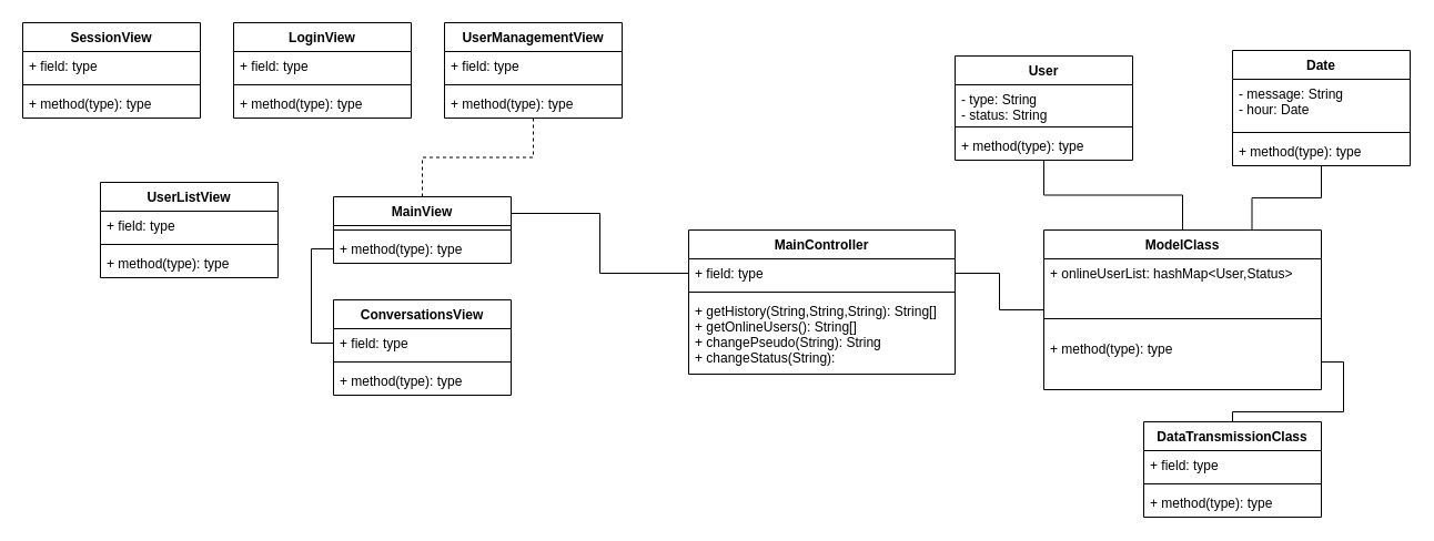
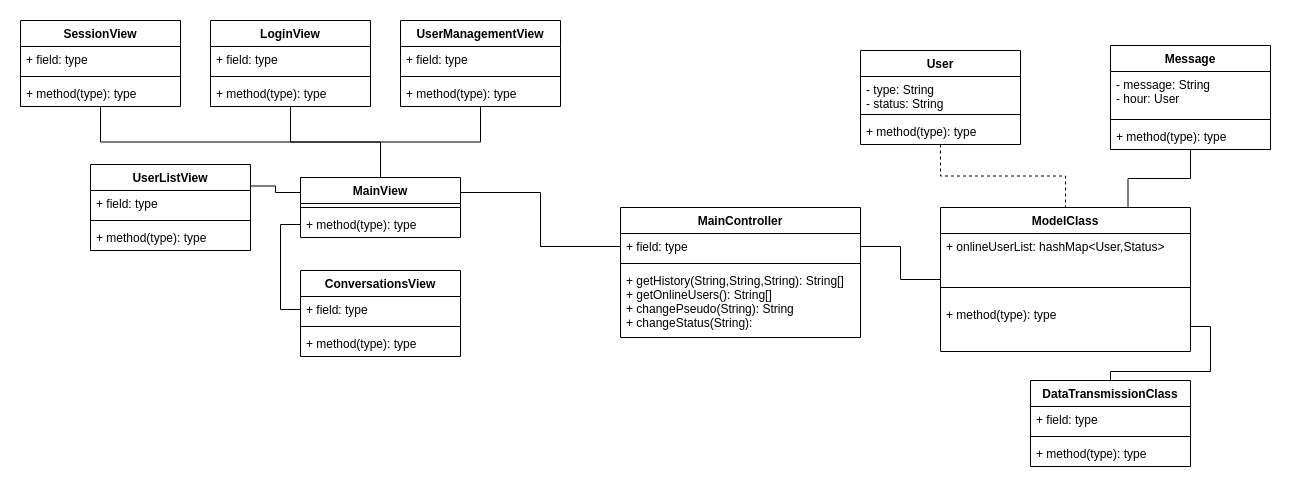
  <mxCell id="0" />
  <mxCell id="1" parent="0" />
  <mxCell id="2" value="MainController" style="swimlane;fontStyle=1;align=center;verticalAlign=top;childLayout=stackLayout;horizontal=1;startSize=26;horizontalStack=0;resizeParent=1;resizeParentMax=0;resizeLast=0;collapsible=1;marginBottom=0;" vertex="1" parent="1"><mxGeometry x="620" y="207" width="240" height="130" as="geometry" /></mxCell>
  <mxCell id="3" value="+ field: type" style="text;strokeColor=none;fillColor=none;align=left;verticalAlign=top;spacingLeft=4;spacingRight=4;overflow=hidden;rotatable=0;points=[[0,0.5],[1,0.5]];portConstraint=eastwest;" vertex="1" parent="2"><mxGeometry y="26" width="240" height="26" as="geometry" /></mxCell>
  <mxCell id="4" value="" style="line;strokeWidth=1;fillColor=none;align=left;verticalAlign=middle;spacingTop=-1;spacingLeft=3;spacingRight=3;rotatable=0;labelPosition=right;points=[];portConstraint=eastwest;" vertex="1" parent="2"><mxGeometry y="52" width="240" height="8" as="geometry" /></mxCell>
  <mxCell id="5" value="+ getHistory(String,String,String): String[]&#10;+ getOnlineUsers(): String[]&#10;+ changePseudo(String): String&#10;+ changeStatus(String):" style="text;strokeColor=none;fillColor=none;align=left;verticalAlign=top;spacingLeft=4;spacingRight=4;overflow=hidden;rotatable=0;points=[[0,0.5],[1,0.5]];portConstraint=eastwest;" vertex="1" parent="2"><mxGeometry y="60" width="240" height="70" as="geometry" /></mxCell>
- <mxCell id="7" style="edgeStyle=orthogonalEdgeStyle;rounded=0;orthogonalLoop=1;jettySize=auto;html=1;exitX=0.5;exitY=0;exitDx=0;exitDy=0;endArrow=none;endFill=0;dashed=1;" edge="1" parent="1" source="10" target="27"><mxGeometry relative="1" as="geometry" /></mxCell>
+ <mxCell id="6" style="edgeStyle=orthogonalEdgeStyle;rounded=0;orthogonalLoop=1;jettySize=auto;html=1;exitX=0.5;exitY=0;exitDx=0;exitDy=0;endArrow=none;endFill=0;" edge="1" parent="1" source="10" target="21"><mxGeometry relative="1" as="geometry" /></mxCell>
+ <mxCell id="7" style="edgeStyle=orthogonalEdgeStyle;rounded=0;orthogonalLoop=1;jettySize=auto;html=1;exitX=0.5;exitY=0;exitDx=0;exitDy=0;endArrow=none;endFill=0;" edge="1" parent="1" source="10" target="27"><mxGeometry relative="1" as="geometry" /></mxCell>
+ <mxCell id="8" style="edgeStyle=orthogonalEdgeStyle;rounded=0;orthogonalLoop=1;jettySize=auto;html=1;exitX=0.5;exitY=0;exitDx=0;exitDy=0;endArrow=none;endFill=0;" edge="1" parent="1" source="10" target="31"><mxGeometry relative="1" as="geometry" /></mxCell>
+ <mxCell id="9" style="edgeStyle=orthogonalEdgeStyle;rounded=0;orthogonalLoop=1;jettySize=auto;html=1;exitX=0;exitY=0.25;exitDx=0;exitDy=0;entryX=1;entryY=0.25;entryDx=0;entryDy=0;endArrow=none;endFill=0;" edge="1" parent="1" source="10" target="35"><mxGeometry relative="1" as="geometry" /></mxCell>
  <mxCell id="10" value="MainView" style="swimlane;fontStyle=1;align=center;verticalAlign=top;childLayout=stackLayout;horizontal=1;startSize=26;horizontalStack=0;resizeParent=1;resizeParentMax=0;resizeLast=0;collapsible=1;marginBottom=0;" vertex="1" parent="1"><mxGeometry x="300" y="177" width="160" height="60" as="geometry" /></mxCell>
  <mxCell id="11" value="" style="line;strokeWidth=1;fillColor=none;align=left;verticalAlign=middle;spacingTop=-1;spacingLeft=3;spacingRight=3;rotatable=0;labelPosition=right;points=[];portConstraint=eastwest;" vertex="1" parent="10"><mxGeometry y="26" width="160" height="8" as="geometry" /></mxCell>
  <mxCell id="12" value="+ method(type): type" style="text;strokeColor=none;fillColor=none;align=left;verticalAlign=top;spacingLeft=4;spacingRight=4;overflow=hidden;rotatable=0;points=[[0,0.5],[1,0.5]];portConstraint=eastwest;" vertex="1" parent="10"><mxGeometry y="34" width="160" height="26" as="geometry" /></mxCell>
  <mxCell id="13" value="DataTransmissionClass" style="swimlane;fontStyle=1;align=center;verticalAlign=top;childLayout=stackLayout;horizontal=1;startSize=26;horizontalStack=0;resizeParent=1;resizeParentMax=0;resizeLast=0;collapsible=1;marginBottom=0;" vertex="1" parent="1"><mxGeometry x="1030" y="380" width="160" height="86" as="geometry" /></mxCell>
  <mxCell id="14" value="+ field: type" style="text;strokeColor=none;fillColor=none;align=left;verticalAlign=top;spacingLeft=4;spacingRight=4;overflow=hidden;rotatable=0;points=[[0,0.5],[1,0.5]];portConstraint=eastwest;" vertex="1" parent="13"><mxGeometry y="26" width="160" height="26" as="geometry" /></mxCell>
  <mxCell id="15" value="" style="line;strokeWidth=1;fillColor=none;align=left;verticalAlign=middle;spacingTop=-1;spacingLeft=3;spacingRight=3;rotatable=0;labelPosition=right;points=[];portConstraint=eastwest;" vertex="1" parent="13"><mxGeometry y="52" width="160" height="8" as="geometry" /></mxCell>
  <mxCell id="16" value="+ method(type): type" style="text;strokeColor=none;fillColor=none;align=left;verticalAlign=top;spacingLeft=4;spacingRight=4;overflow=hidden;rotatable=0;points=[[0,0.5],[1,0.5]];portConstraint=eastwest;" vertex="1" parent="13"><mxGeometry y="60" width="160" height="26" as="geometry" /></mxCell>
  <mxCell id="17" value="ModelClass" style="swimlane;fontStyle=1;align=center;verticalAlign=top;childLayout=stackLayout;horizontal=1;startSize=26;horizontalStack=0;resizeParent=1;resizeParentMax=0;resizeLast=0;collapsible=1;marginBottom=0;" vertex="1" parent="1"><mxGeometry x="940" y="207" width="250" height="144" as="geometry" /></mxCell>
  <mxCell id="18" value="+ onlineUserList: hashMap&lt;User,Status&gt;" style="text;strokeColor=none;fillColor=none;align=left;verticalAlign=top;spacingLeft=4;spacingRight=4;overflow=hidden;rotatable=0;points=[[0,0.5],[1,0.5]];portConstraint=eastwest;" vertex="1" parent="17"><mxGeometry y="26" width="250" height="40" as="geometry" /></mxCell>
  <mxCell id="19" value="" style="line;strokeWidth=1;fillColor=none;align=left;verticalAlign=middle;spacingTop=-1;spacingLeft=3;spacingRight=3;rotatable=0;labelPosition=right;points=[];portConstraint=eastwest;" vertex="1" parent="17"><mxGeometry y="66" width="250" height="28" as="geometry" /></mxCell>
  <mxCell id="20" value="+ method(type): type" style="text;strokeColor=none;fillColor=none;align=left;verticalAlign=top;spacingLeft=4;spacingRight=4;overflow=hidden;rotatable=0;points=[[0,0.5],[1,0.5]];portConstraint=eastwest;" vertex="1" parent="17"><mxGeometry y="94" width="250" height="50" as="geometry" /></mxCell>
  <mxCell id="21" value="LoginView" style="swimlane;fontStyle=1;align=center;verticalAlign=top;childLayout=stackLayout;horizontal=1;startSize=26;horizontalStack=0;resizeParent=1;resizeParentMax=0;resizeLast=0;collapsible=1;marginBottom=0;" vertex="1" parent="1"><mxGeometry x="210" y="20" width="160" height="86" as="geometry" /></mxCell>
  <mxCell id="22" value="+ field: type" style="text;strokeColor=none;fillColor=none;align=left;verticalAlign=top;spacingLeft=4;spacingRight=4;overflow=hidden;rotatable=0;points=[[0,0.5],[1,0.5]];portConstraint=eastwest;" vertex="1" parent="21"><mxGeometry y="26" width="160" height="26" as="geometry" /></mxCell>
  <mxCell id="23" value="" style="line;strokeWidth=1;fillColor=none;align=left;verticalAlign=middle;spacingTop=-1;spacingLeft=3;spacingRight=3;rotatable=0;labelPosition=right;points=[];portConstraint=eastwest;" vertex="1" parent="21"><mxGeometry y="52" width="160" height="8" as="geometry" /></mxCell>
  <mxCell id="24" value="+ method(type): type" style="text;strokeColor=none;fillColor=none;align=left;verticalAlign=top;spacingLeft=4;spacingRight=4;overflow=hidden;rotatable=0;points=[[0,0.5],[1,0.5]];portConstraint=eastwest;" vertex="1" parent="21"><mxGeometry y="60" width="160" height="26" as="geometry" /></mxCell>
  <mxCell id="25" style="edgeStyle=orthogonalEdgeStyle;rounded=0;orthogonalLoop=1;jettySize=auto;html=1;exitX=0;exitY=0.5;exitDx=0;exitDy=0;entryX=1;entryY=0.25;entryDx=0;entryDy=0;endArrow=none;endFill=0;" edge="1" parent="1" source="3" target="10"><mxGeometry relative="1" as="geometry" /></mxCell>
  <mxCell id="26" style="edgeStyle=orthogonalEdgeStyle;rounded=0;orthogonalLoop=1;jettySize=auto;html=1;exitX=1;exitY=0.5;exitDx=0;exitDy=0;endArrow=none;endFill=0;" edge="1" parent="1" source="3" target="17"><mxGeometry relative="1" as="geometry" /></mxCell>
  <mxCell id="27" value="UserManagementView" style="swimlane;fontStyle=1;align=center;verticalAlign=top;childLayout=stackLayout;horizontal=1;startSize=26;horizontalStack=0;resizeParent=1;resizeParentMax=0;resizeLast=0;collapsible=1;marginBottom=0;" vertex="1" parent="1"><mxGeometry x="400" y="20" width="160" height="86" as="geometry" /></mxCell>
  <mxCell id="28" value="+ field: type" style="text;strokeColor=none;fillColor=none;align=left;verticalAlign=top;spacingLeft=4;spacingRight=4;overflow=hidden;rotatable=0;points=[[0,0.5],[1,0.5]];portConstraint=eastwest;" vertex="1" parent="27"><mxGeometry y="26" width="160" height="26" as="geometry" /></mxCell>
  <mxCell id="29" value="" style="line;strokeWidth=1;fillColor=none;align=left;verticalAlign=middle;spacingTop=-1;spacingLeft=3;spacingRight=3;rotatable=0;labelPosition=right;points=[];portConstraint=eastwest;" vertex="1" parent="27"><mxGeometry y="52" width="160" height="8" as="geometry" /></mxCell>
  <mxCell id="30" value="+ method(type): type" style="text;strokeColor=none;fillColor=none;align=left;verticalAlign=top;spacingLeft=4;spacingRight=4;overflow=hidden;rotatable=0;points=[[0,0.5],[1,0.5]];portConstraint=eastwest;" vertex="1" parent="27"><mxGeometry y="60" width="160" height="26" as="geometry" /></mxCell>
  <mxCell id="31" value="SessionView" style="swimlane;fontStyle=1;align=center;verticalAlign=top;childLayout=stackLayout;horizontal=1;startSize=26;horizontalStack=0;resizeParent=1;resizeParentMax=0;resizeLast=0;collapsible=1;marginBottom=0;" vertex="1" parent="1"><mxGeometry x="20" y="20" width="160" height="86" as="geometry" /></mxCell>
  <mxCell id="32" value="+ field: type" style="text;strokeColor=none;fillColor=none;align=left;verticalAlign=top;spacingLeft=4;spacingRight=4;overflow=hidden;rotatable=0;points=[[0,0.5],[1,0.5]];portConstraint=eastwest;" vertex="1" parent="31"><mxGeometry y="26" width="160" height="26" as="geometry" /></mxCell>
  <mxCell id="33" value="" style="line;strokeWidth=1;fillColor=none;align=left;verticalAlign=middle;spacingTop=-1;spacingLeft=3;spacingRight=3;rotatable=0;labelPosition=right;points=[];portConstraint=eastwest;" vertex="1" parent="31"><mxGeometry y="52" width="160" height="8" as="geometry" /></mxCell>
  <mxCell id="34" value="+ method(type): type" style="text;strokeColor=none;fillColor=none;align=left;verticalAlign=top;spacingLeft=4;spacingRight=4;overflow=hidden;rotatable=0;points=[[0,0.5],[1,0.5]];portConstraint=eastwest;" vertex="1" parent="31"><mxGeometry y="60" width="160" height="26" as="geometry" /></mxCell>
  <mxCell id="35" value="UserListView" style="swimlane;fontStyle=1;align=center;verticalAlign=top;childLayout=stackLayout;horizontal=1;startSize=26;horizontalStack=0;resizeParent=1;resizeParentMax=0;resizeLast=0;collapsible=1;marginBottom=0;" vertex="1" parent="1"><mxGeometry x="90" y="164" width="160" height="86" as="geometry" /></mxCell>
  <mxCell id="36" value="+ field: type" style="text;strokeColor=none;fillColor=none;align=left;verticalAlign=top;spacingLeft=4;spacingRight=4;overflow=hidden;rotatable=0;points=[[0,0.5],[1,0.5]];portConstraint=eastwest;" vertex="1" parent="35"><mxGeometry y="26" width="160" height="26" as="geometry" /></mxCell>
  <mxCell id="37" value="" style="line;strokeWidth=1;fillColor=none;align=left;verticalAlign=middle;spacingTop=-1;spacingLeft=3;spacingRight=3;rotatable=0;labelPosition=right;points=[];portConstraint=eastwest;" vertex="1" parent="35"><mxGeometry y="52" width="160" height="8" as="geometry" /></mxCell>
  <mxCell id="38" value="+ method(type): type" style="text;strokeColor=none;fillColor=none;align=left;verticalAlign=top;spacingLeft=4;spacingRight=4;overflow=hidden;rotatable=0;points=[[0,0.5],[1,0.5]];portConstraint=eastwest;" vertex="1" parent="35"><mxGeometry y="60" width="160" height="26" as="geometry" /></mxCell>
  <mxCell id="39" value="ConversationsView" style="swimlane;fontStyle=1;align=center;verticalAlign=top;childLayout=stackLayout;horizontal=1;startSize=26;horizontalStack=0;resizeParent=1;resizeParentMax=0;resizeLast=0;collapsible=1;marginBottom=0;" vertex="1" parent="1"><mxGeometry x="300" y="270" width="160" height="86" as="geometry" /></mxCell>
  <mxCell id="40" value="+ field: type" style="text;strokeColor=none;fillColor=none;align=left;verticalAlign=top;spacingLeft=4;spacingRight=4;overflow=hidden;rotatable=0;points=[[0,0.5],[1,0.5]];portConstraint=eastwest;" vertex="1" parent="39"><mxGeometry y="26" width="160" height="26" as="geometry" /></mxCell>
  <mxCell id="41" value="" style="line;strokeWidth=1;fillColor=none;align=left;verticalAlign=middle;spacingTop=-1;spacingLeft=3;spacingRight=3;rotatable=0;labelPosition=right;points=[];portConstraint=eastwest;" vertex="1" parent="39"><mxGeometry y="52" width="160" height="8" as="geometry" /></mxCell>
  <mxCell id="42" value="+ method(type): type" style="text;strokeColor=none;fillColor=none;align=left;verticalAlign=top;spacingLeft=4;spacingRight=4;overflow=hidden;rotatable=0;points=[[0,0.5],[1,0.5]];portConstraint=eastwest;" vertex="1" parent="39"><mxGeometry y="60" width="160" height="26" as="geometry" /></mxCell>
  <mxCell id="43" style="edgeStyle=orthogonalEdgeStyle;rounded=0;orthogonalLoop=1;jettySize=auto;html=1;exitX=0;exitY=0.5;exitDx=0;exitDy=0;entryX=0;entryY=0.5;entryDx=0;entryDy=0;endArrow=none;endFill=0;" edge="1" parent="1" source="12" target="40"><mxGeometry relative="1" as="geometry" /></mxCell>
  <mxCell id="44" value="User" style="swimlane;fontStyle=1;align=center;verticalAlign=top;childLayout=stackLayout;horizontal=1;startSize=26;horizontalStack=0;resizeParent=1;resizeParentMax=0;resizeLast=0;collapsible=1;marginBottom=0;" vertex="1" parent="1"><mxGeometry x="860" y="50" width="160" height="94" as="geometry" /></mxCell>
  <mxCell id="45" value="- type: String&#10;- status: String" style="text;strokeColor=none;fillColor=none;align=left;verticalAlign=top;spacingLeft=4;spacingRight=4;overflow=hidden;rotatable=0;points=[[0,0.5],[1,0.5]];portConstraint=eastwest;" vertex="1" parent="44"><mxGeometry y="26" width="160" height="34" as="geometry" /></mxCell>
  <mxCell id="46" value="" style="line;strokeWidth=1;fillColor=none;align=left;verticalAlign=middle;spacingTop=-1;spacingLeft=3;spacingRight=3;rotatable=0;labelPosition=right;points=[];portConstraint=eastwest;" vertex="1" parent="44"><mxGeometry y="60" width="160" height="8" as="geometry" /></mxCell>
  <mxCell id="47" value="+ method(type): type" style="text;strokeColor=none;fillColor=none;align=left;verticalAlign=top;spacingLeft=4;spacingRight=4;overflow=hidden;rotatable=0;points=[[0,0.5],[1,0.5]];portConstraint=eastwest;" vertex="1" parent="44"><mxGeometry y="68" width="160" height="26" as="geometry" /></mxCell>
- <mxCell id="48" value="Date" style="swimlane;fontStyle=1;align=center;verticalAlign=top;childLayout=stackLayout;horizontal=1;startSize=26;horizontalStack=0;resizeParent=1;resizeParentMax=0;resizeLast=0;collapsible=1;marginBottom=0;" vertex="1" parent="1"><mxGeometry x="1110" y="45" width="160" height="104" as="geometry" /></mxCell>
- <mxCell id="49" value="- message: String&#10;- hour: Date" style="text;strokeColor=none;fillColor=none;align=left;verticalAlign=top;spacingLeft=4;spacingRight=4;overflow=hidden;rotatable=0;points=[[0,0.5],[1,0.5]];portConstraint=eastwest;" vertex="1" parent="48"><mxGeometry y="26" width="160" height="44" as="geometry" /></mxCell>
+ <mxCell id="48" value="Message" style="swimlane;fontStyle=1;align=center;verticalAlign=top;childLayout=stackLayout;horizontal=1;startSize=26;horizontalStack=0;resizeParent=1;resizeParentMax=0;resizeLast=0;collapsible=1;marginBottom=0;" vertex="1" parent="1"><mxGeometry x="1110" y="45" width="160" height="104" as="geometry" /></mxCell>
+ <mxCell id="49" value="- message: String&#10;- hour: User" style="text;strokeColor=none;fillColor=none;align=left;verticalAlign=top;spacingLeft=4;spacingRight=4;overflow=hidden;rotatable=0;points=[[0,0.5],[1,0.5]];portConstraint=eastwest;" vertex="1" parent="48"><mxGeometry y="26" width="160" height="44" as="geometry" /></mxCell>
  <mxCell id="50" value="" style="line;strokeWidth=1;fillColor=none;align=left;verticalAlign=middle;spacingTop=-1;spacingLeft=3;spacingRight=3;rotatable=0;labelPosition=right;points=[];portConstraint=eastwest;" vertex="1" parent="48"><mxGeometry y="70" width="160" height="8" as="geometry" /></mxCell>
  <mxCell id="51" value="+ method(type): type" style="text;strokeColor=none;fillColor=none;align=left;verticalAlign=top;spacingLeft=4;spacingRight=4;overflow=hidden;rotatable=0;points=[[0,0.5],[1,0.5]];portConstraint=eastwest;" vertex="1" parent="48"><mxGeometry y="78" width="160" height="26" as="geometry" /></mxCell>
  <mxCell id="52" style="edgeStyle=orthogonalEdgeStyle;rounded=0;orthogonalLoop=1;jettySize=auto;html=1;exitX=1;exitY=0.5;exitDx=0;exitDy=0;endArrow=none;endFill=0;" edge="1" parent="1" source="20" target="13"><mxGeometry relative="1" as="geometry" /></mxCell>
- <mxCell id="53" style="edgeStyle=orthogonalEdgeStyle;rounded=0;orthogonalLoop=1;jettySize=auto;html=1;entryX=0.5;entryY=0;entryDx=0;entryDy=0;endArrow=none;endFill=0;" edge="1" parent="1" source="44" target="17"><mxGeometry relative="1" as="geometry" /></mxCell>
+ <mxCell id="53" style="edgeStyle=orthogonalEdgeStyle;rounded=0;orthogonalLoop=1;jettySize=auto;html=1;entryX=0.5;entryY=0;entryDx=0;entryDy=0;endArrow=none;endFill=0;dashed=1;" edge="1" parent="1" source="44" target="17"><mxGeometry relative="1" as="geometry" /></mxCell>
  <mxCell id="54" style="edgeStyle=orthogonalEdgeStyle;rounded=0;orthogonalLoop=1;jettySize=auto;html=1;entryX=0.75;entryY=0;entryDx=0;entryDy=0;endArrow=none;endFill=0;" edge="1" parent="1" source="48" target="17"><mxGeometry relative="1" as="geometry" /></mxCell>
